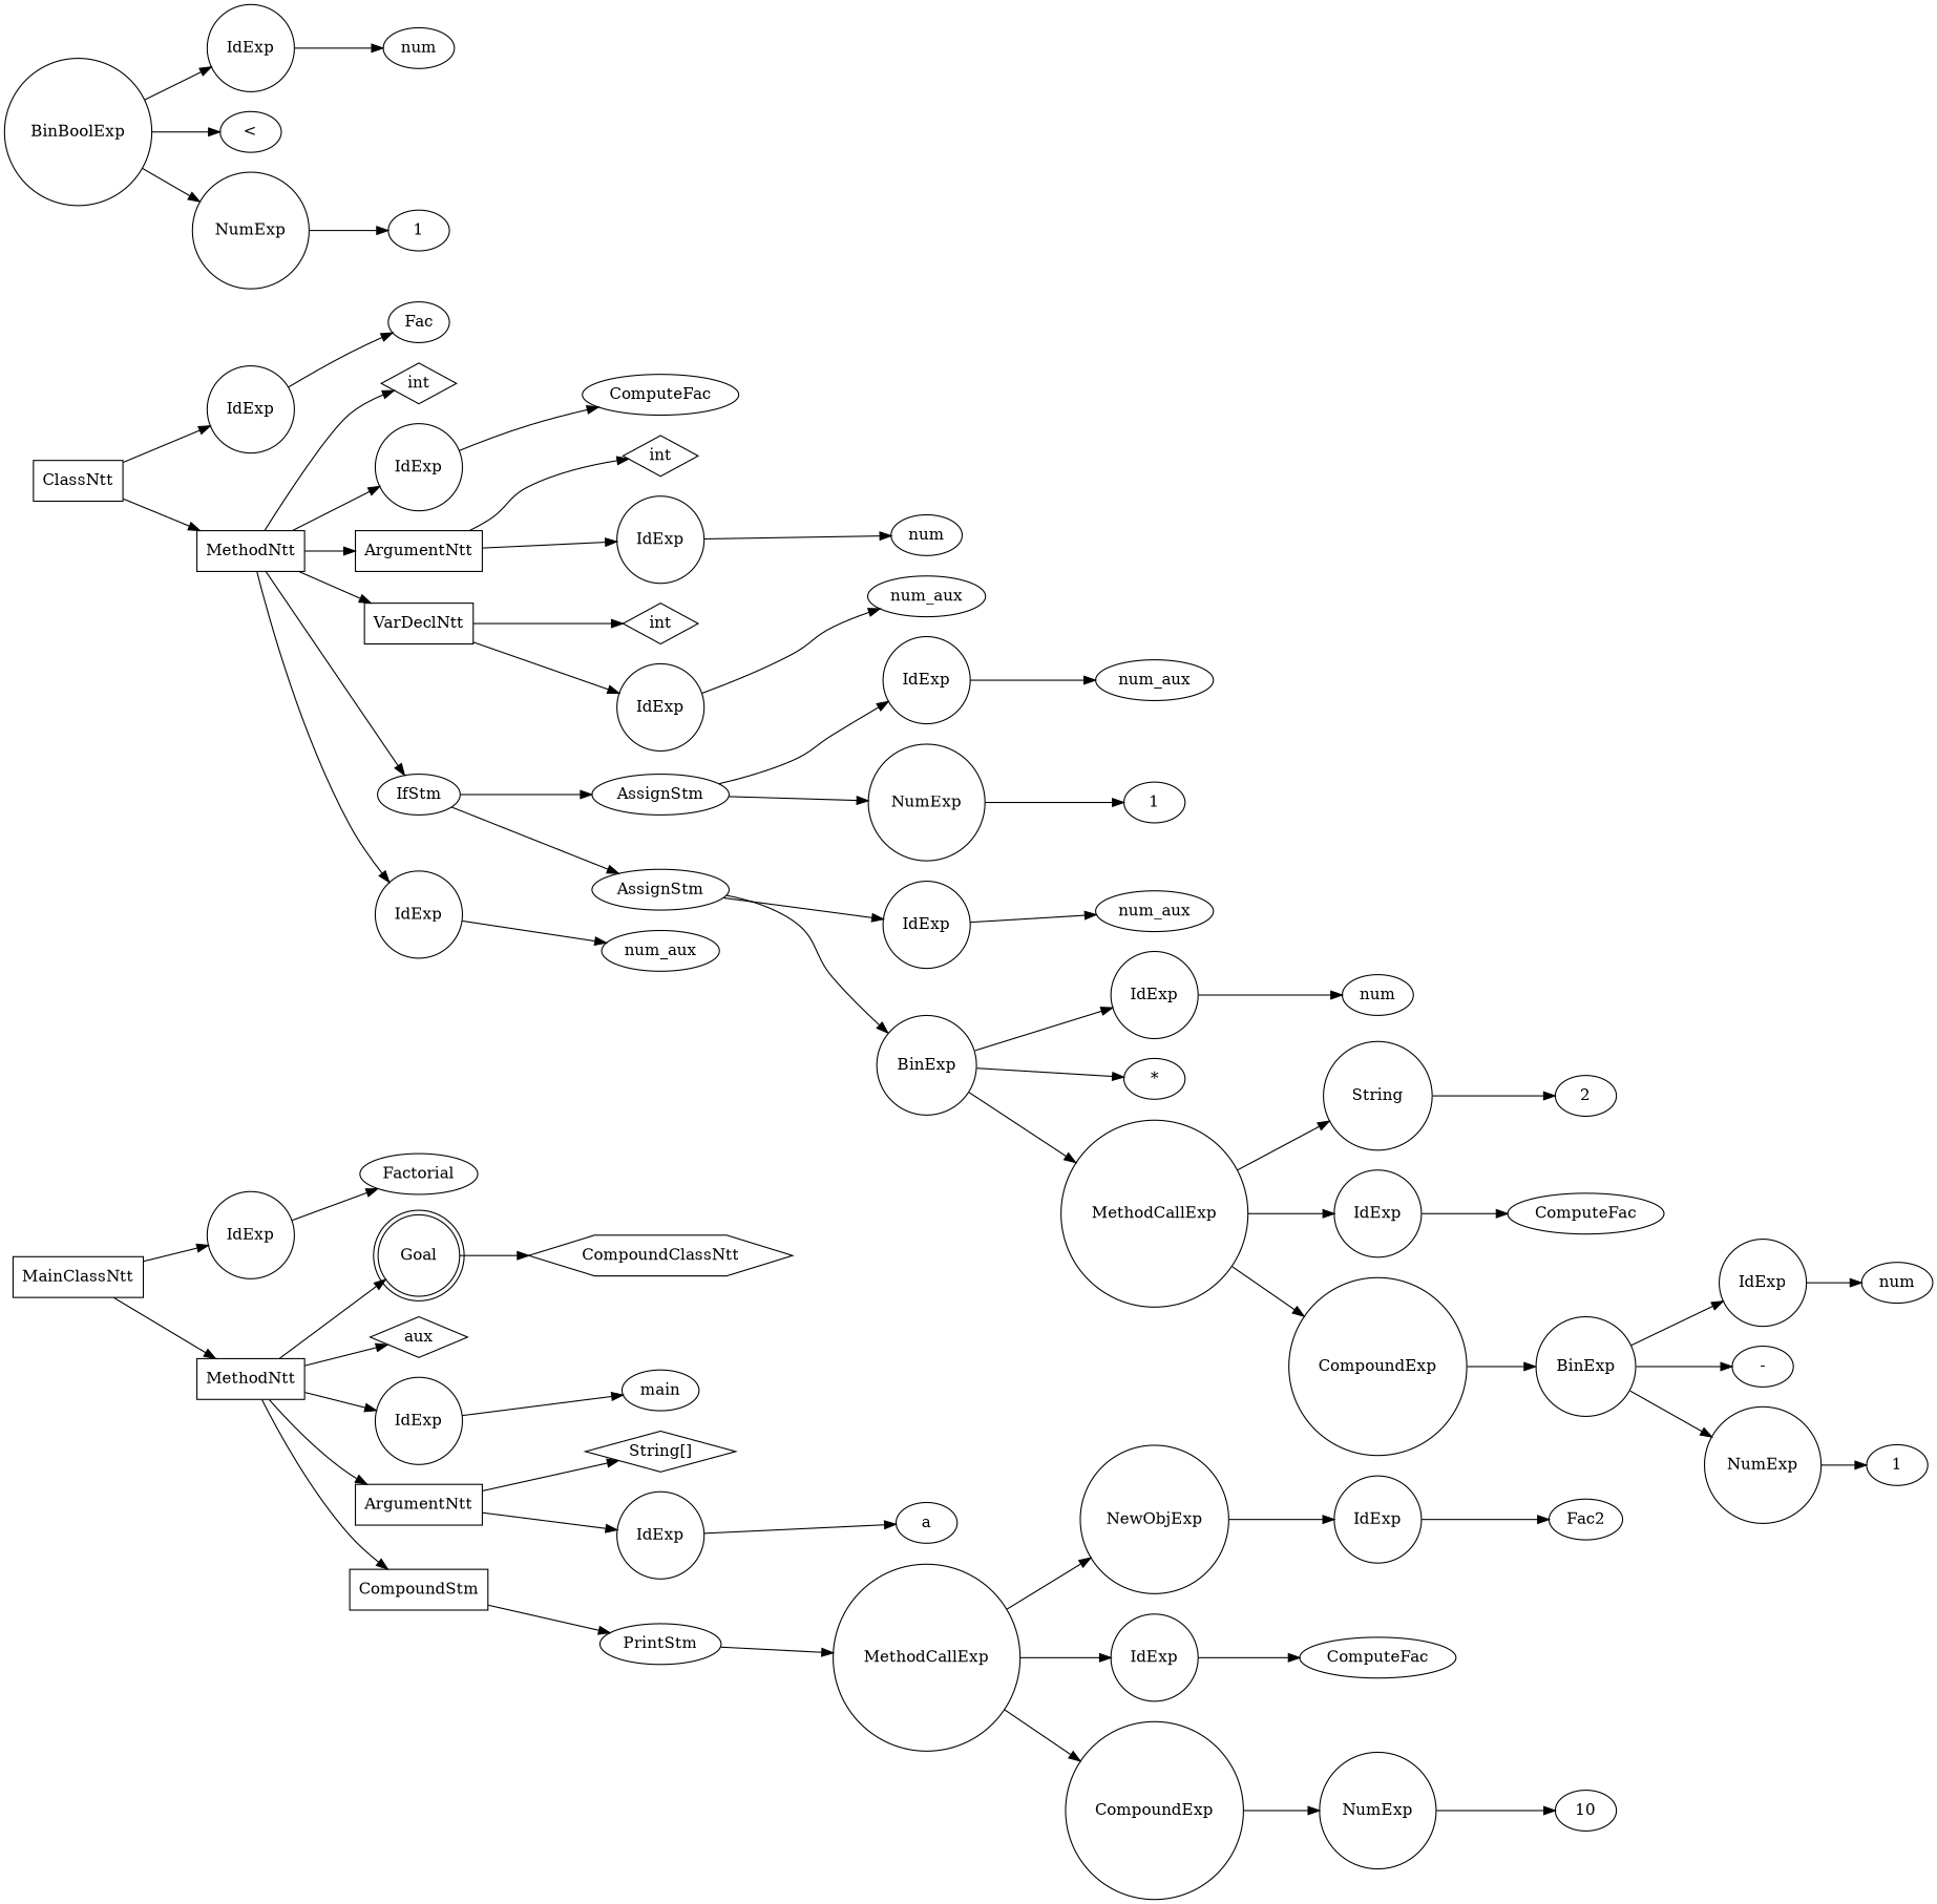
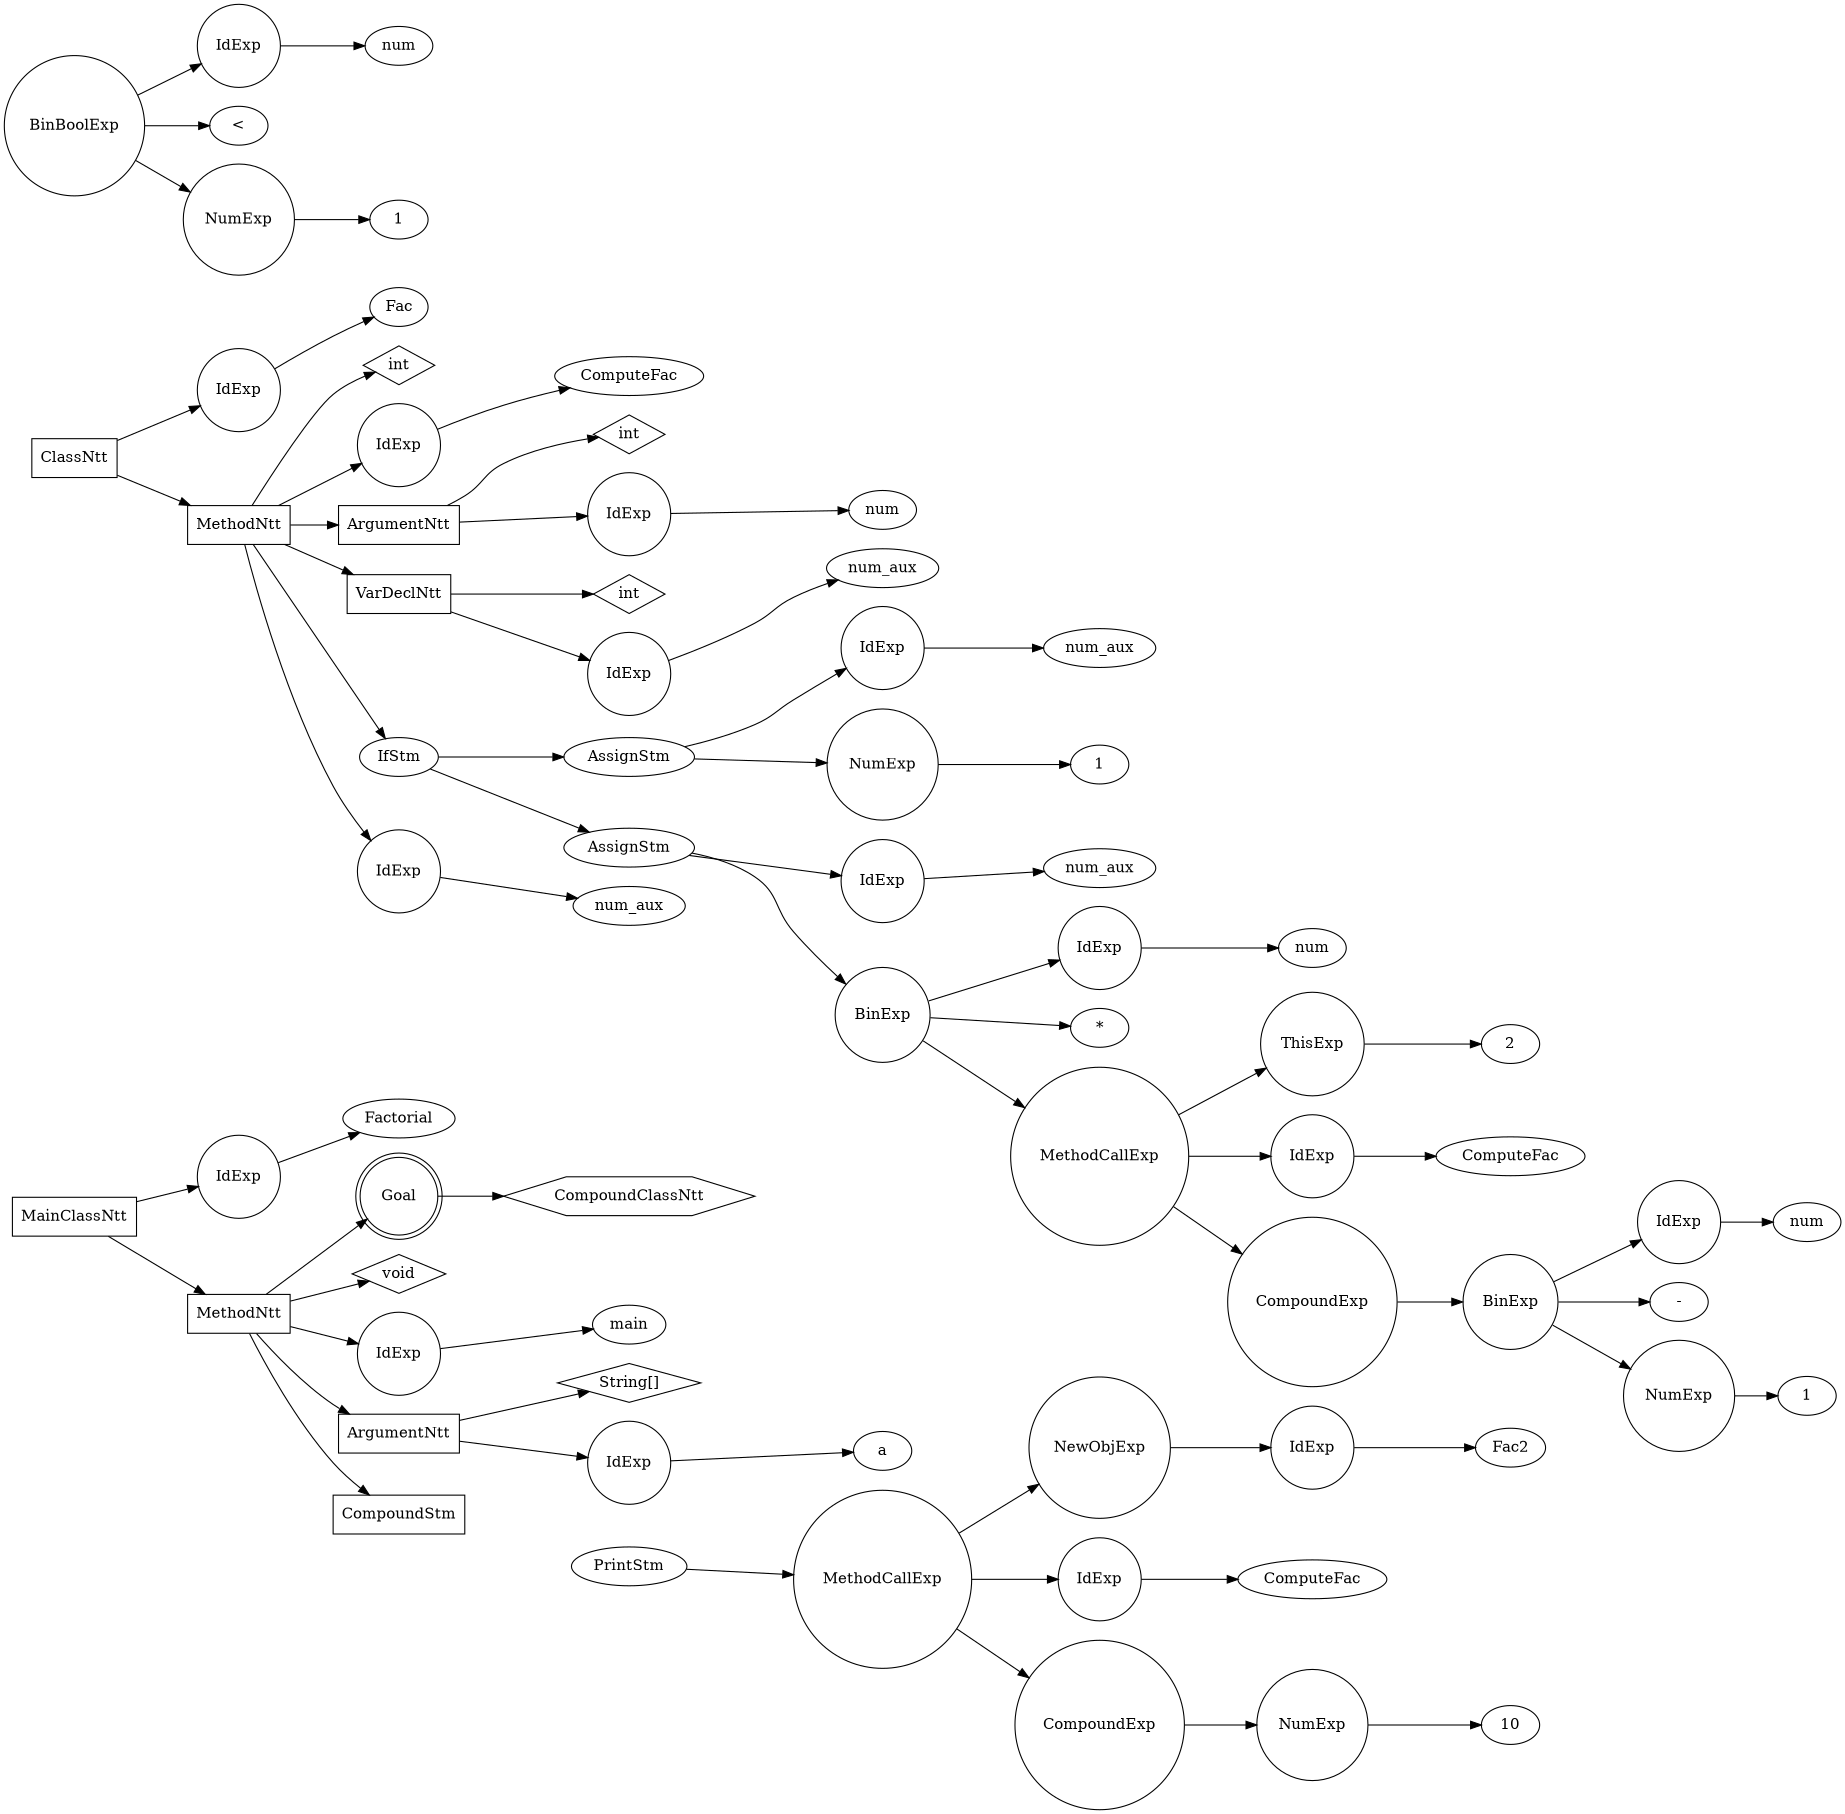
  digraph {
    rankdir=LR
    node [shape=circle]
    n1 [label=Goal shape=doublecircle]
    n2 [label=CompoundClassNtt shape=hexagon]
    n3 [label=MainClassNtt shape=box]
    n4 [label=IdExp]
    n5 [label=MethodNtt shape=box]
    n6 [label=Factorial shape=""]
-   n7 [label=aux shape=diamond]
+   n7 [label=void shape=diamond]
    n8 [label=IdExp]
    n9 [label=ArgumentNtt shape=box]
    n10 [label=CompoundStm shape=polygon]
    n11 [label=main shape=""]
    n12 [label="String[]" shape=diamond]
    n13 [label=IdExp]
    n14 [label=PrintStm shape=ellipse]
    n15 [label=a shape=""]
    n16 [label=MethodCallExp]
    n17 [label=NewObjExp]
    n18 [label=IdExp]
    n19 [label=CompoundExp]
    n20 [label=IdExp]
    n21 [label=ComputeFac shape=""]
    n22 [label=NumExp]
    n23 [label=Fac2 shape=""]
    n24 [label=10 shape=""]
    n25 [label=ClassNtt shape=box]
    n26 [label=IdExp]
    n27 [label=MethodNtt shape=box]
    n28 [label=Fac shape=""]
    n29 [label=int shape=diamond]
    n30 [label=IdExp]
    n31 [label=ArgumentNtt shape=box]
    n32 [label=VarDeclNtt shape=box]
    n33 [label=IfStm shape=ellipse]
    n34 [label=IdExp]
    n35 [label=ComputeFac shape=""]
    n36 [label=int shape=diamond]
    n37 [label=IdExp]
    n38 [label=int shape=diamond]
    n39 [label=IdExp]
    n40 [label=AssignStm shape=ellipse]
    n41 [label=AssignStm shape=ellipse]
    n42 [label=num_aux shape=""]
    n43 [label=num shape=""]
    n44 [label=num_aux shape=""]
    n45 [label=BinBoolExp]
    n46 [label=IdExp]
    n47 [label="<" shape=""]
    n48 [label=NumExp]
    n49 [label=IdExp]
    n50 [label=NumExp]
    n51 [label=IdExp]
    n52 [label=BinExp]
    n53 [label=num shape=""]
    n54 [label=1 shape=""]
    n55 [label=num_aux shape=""]
    n56 [label=1 shape=""]
    n57 [label=num_aux shape=""]
    n58 [label=IdExp]
    n59 [label="*" shape=""]
    n60 [label=MethodCallExp]
    n61 [label=num shape=""]
-   n62 [label=String]
+   n62 [label=ThisExp]
    n63 [label=IdExp]
    n64 [label=CompoundExp]
    n65 [label=2 shape=""]
    n66 [label=ComputeFac shape=""]
    n67 [label=BinExp]
    n68 [label=IdExp]
    n69 [label="-" shape=""]
    n70 [label=NumExp]
    n71 [label=num shape=""]
    n72 [label=1 shape=""]
    n1 -> n2
    n3 -> n4
    n3 -> n5
    n4 -> n6
    n5 -> n1
    n5 -> n7
    n5 -> n8
    n5 -> n9
    n5 -> n10
    n8 -> n11
    n9 -> n12
    n9 -> n13
-   n10 -> n14
    n13 -> n15
    n14 -> n16
    n16 -> n17
    n16 -> n18
    n16 -> n19
    n17 -> n20
    n18 -> n21
    n19 -> n22
    n20 -> n23
    n22 -> n24
    n25 -> n26
    n25 -> n27
    n26 -> n28
    n27 -> n29
    n27 -> n30
    n27 -> n31
    n27 -> n32
    n27 -> n33
    n27 -> n34
    n30 -> n35
    n31 -> n36
    n31 -> n37
    n32 -> n38
    n32 -> n39
    n33 -> n40
    n33 -> n41
    n34 -> n42
    n37 -> n43
    n39 -> n44
    n40 -> n49
    n40 -> n50
    n41 -> n51
    n41 -> n52
    n45 -> n46
    n45 -> n47
    n45 -> n48
    n46 -> n53
    n48 -> n54
    n49 -> n55
    n50 -> n56
    n51 -> n57
    n52 -> n58
    n52 -> n59
    n52 -> n60
    n58 -> n61
    n60 -> n62
    n60 -> n63
    n60 -> n64
    n62 -> n65
    n63 -> n66
    n64 -> n67
    n67 -> n68
    n67 -> n69
    n67 -> n70
    n68 -> n71
    n70 -> n72
  }
